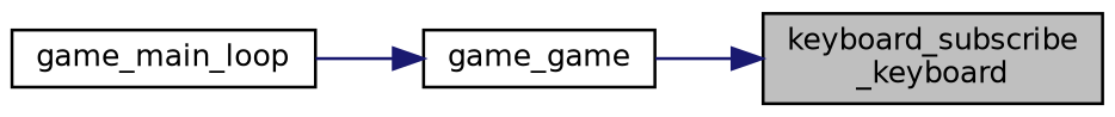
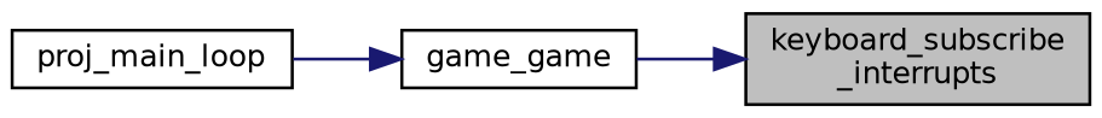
  digraph {
    fontname="DejaVu Sans"
    rankdir=RL
    node [color=black fillcolor=white fontname="DejaVu Sans" fontsize=10 shape=record style=filled]
    edge [color=midnightblue dir=back fontname="DejaVu Sans" fontsize=10 labelfontname=Helvetica labelfontsize=10 style=solid]
-   n1 [fillcolor=grey75 fontcolor=black height=0.2 label="keyboard_subscribe\l_keyboard" width=0.4]
+   n1 [fillcolor=grey75 fontcolor=black height=0.2 label="keyboard_subscribe\l_interrupts" width=0.4]
    n2 [height=0.2 label=game_game width=0.4]
-   n3 [height=0.2 label=game_main_loop width=0.4]
+   n3 [height=0.2 label=proj_main_loop width=0.4]
    n1 -> n2
    n2 -> n3
  }
